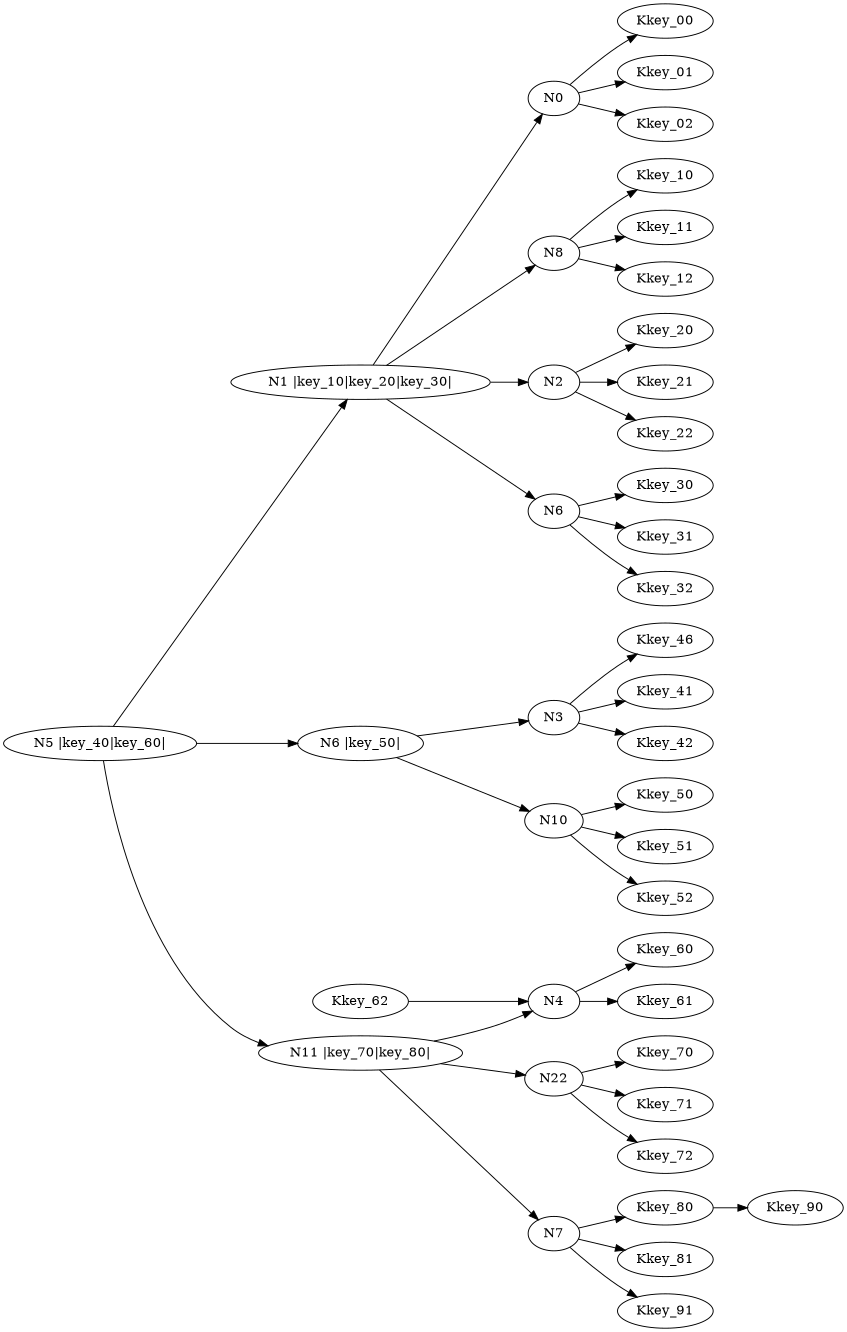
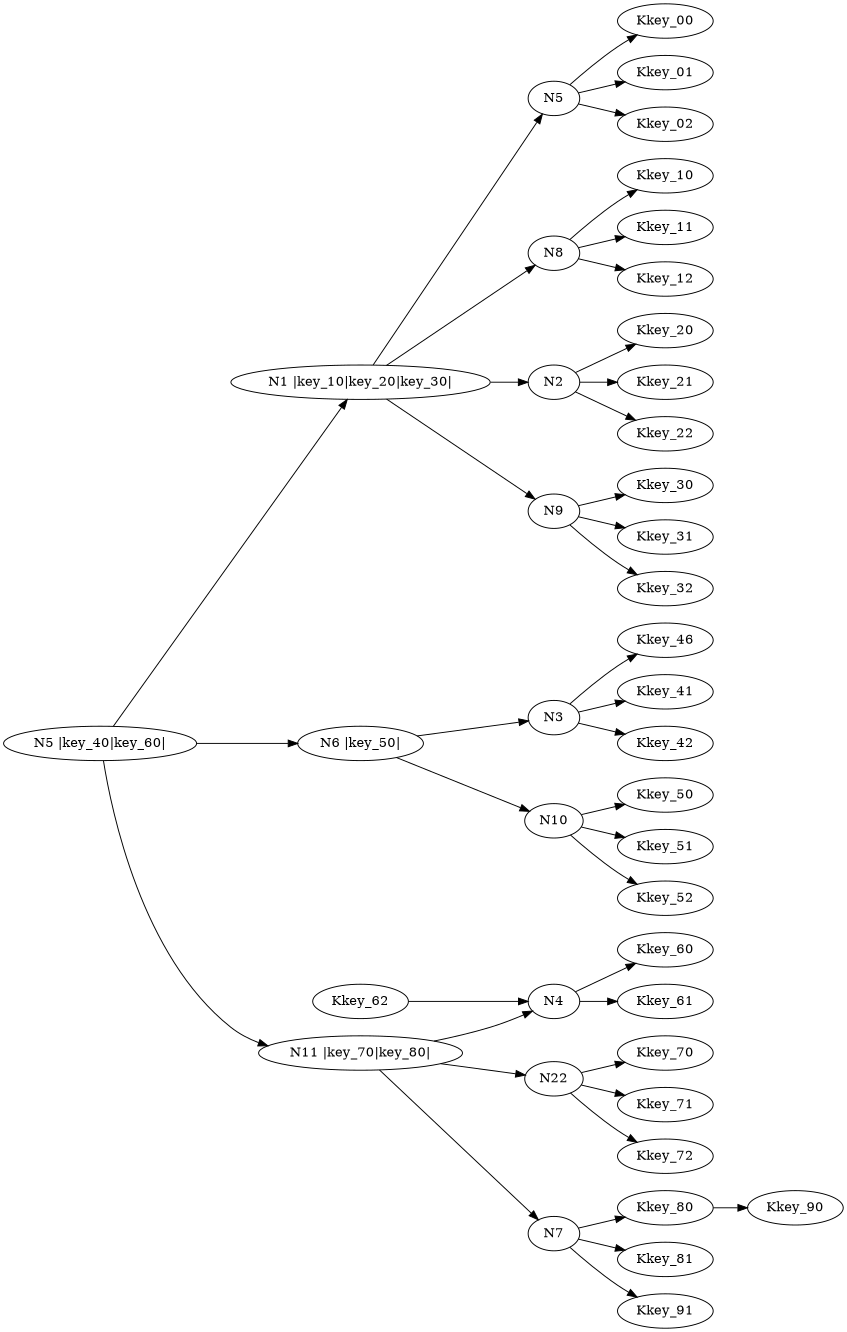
  digraph {
    rankdir=LR
    n1 [label="N5 |key_40|key_60|"]
    n2 [label="N1 |key_10|key_20|key_30|"]
    n3 [label="N6 |key_50|"]
    n4 [label="N11 |key_70|key_80|"]
-   N0
+   N0 [label=N5]
    N8
    N2
-   N9 [label=N6]
+   N9
    N3
    N10
    N4
    n12 [label=N22]
    N7
    Kkey_00
    Kkey_01
    Kkey_02
    Kkey_10
    Kkey_11
    Kkey_12
    Kkey_20
    Kkey_21
    Kkey_22
    Kkey_30
    Kkey_31
    Kkey_32
    n26 [label=Kkey_46]
    Kkey_41
    Kkey_42
    Kkey_50
    Kkey_51
    Kkey_52
    Kkey_60
    Kkey_61
    Kkey_70
    Kkey_71
    Kkey_72
    Kkey_80
    Kkey_81
    Kkey_91
    Kkey_62
    Kkey_90
    n1 -> n2
    n1 -> n3
    n1 -> n4
    n2 -> N0
    n2 -> N8
    n2 -> N2
    n2 -> N9
    n3 -> N3
    n3 -> N10
    n4 -> N4
    n4 -> n12
    n4 -> N7
    N0 -> Kkey_00
    N0 -> Kkey_01
    N0 -> Kkey_02
    N8 -> Kkey_10
    N8 -> Kkey_11
    N8 -> Kkey_12
    N2 -> Kkey_20
    N2 -> Kkey_21
    N2 -> Kkey_22
    N9 -> Kkey_30
    N9 -> Kkey_31
    N9 -> Kkey_32
    N3 -> n26
    N3 -> Kkey_41
    N3 -> Kkey_42
    N10 -> Kkey_50
    N10 -> Kkey_51
    N10 -> Kkey_52
    N4 -> Kkey_60
    N4 -> Kkey_61
    n12 -> Kkey_70
    n12 -> Kkey_71
    n12 -> Kkey_72
    N7 -> Kkey_80
    N7 -> Kkey_81
    N7 -> Kkey_91
    Kkey_80 -> Kkey_90
    Kkey_62 -> N4
  }
